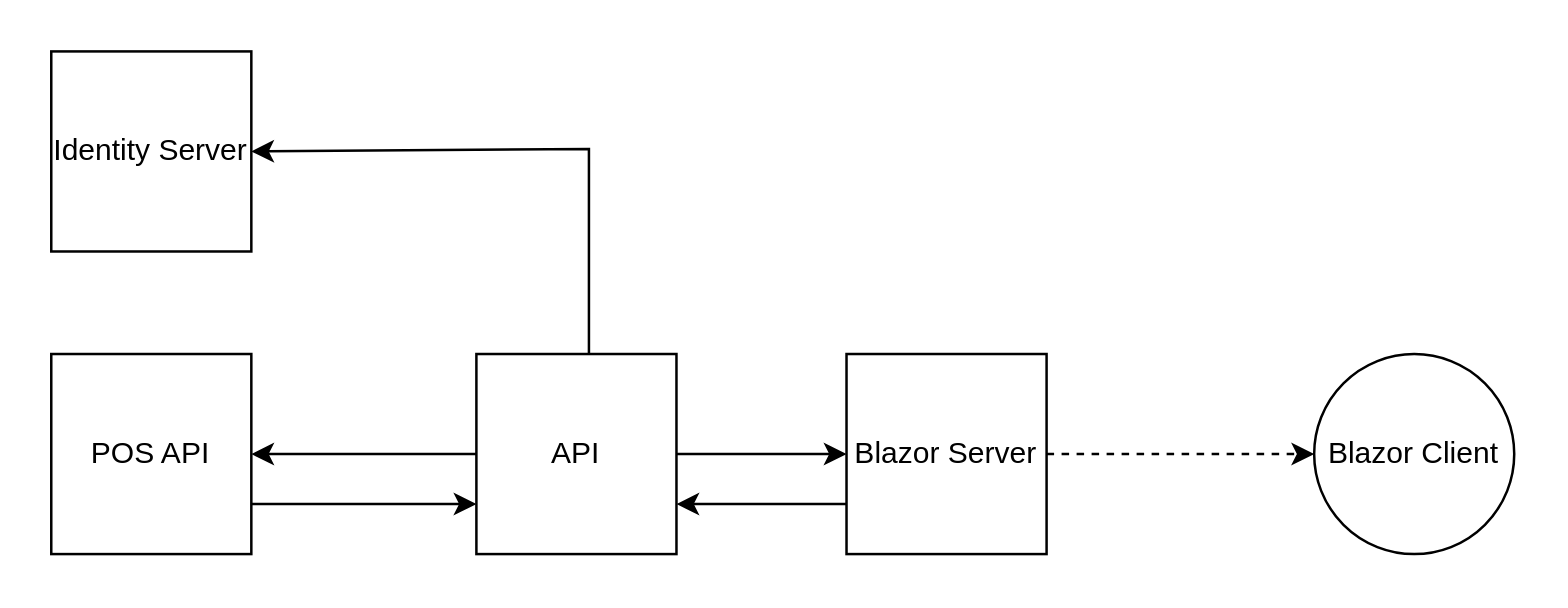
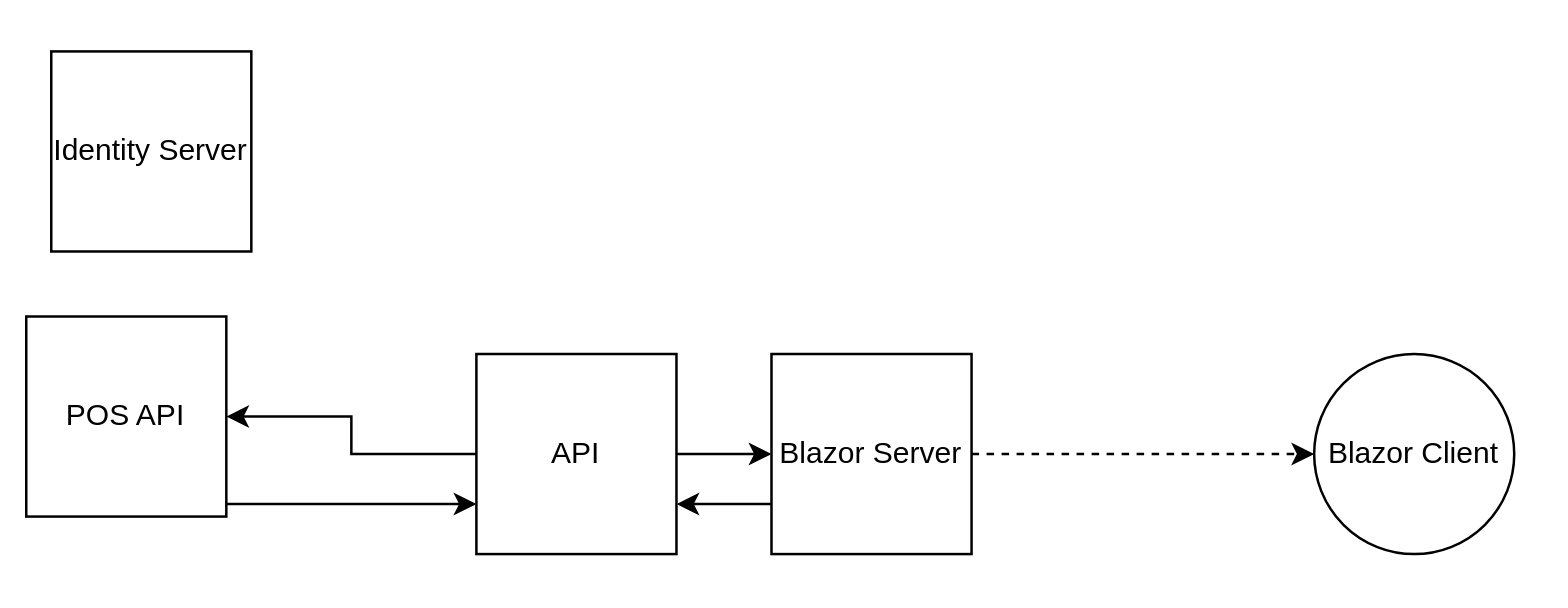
  <mxCell id="0" />
  <mxCell id="1" parent="0" />
  <mxCell id="2" style="edgeStyle=orthogonalEdgeStyle;rounded=0;orthogonalLoop=1;jettySize=auto;html=1;entryX=0;entryY=0.75;entryDx=0;entryDy=0;" edge="1" parent="1" source="3" target="7"><mxGeometry relative="1" as="geometry"><Array as="points"><mxPoint x="86" y="201" /><mxPoint x="86" y="201" /></Array></mxGeometry></mxCell>
- <mxCell id="3" value="POS API" style="whiteSpace=wrap;html=1;aspect=fixed;" vertex="1" parent="1"><mxGeometry x="20" y="141" width="80" height="80" as="geometry" /></mxCell>
+ <mxCell id="3" value="POS API" style="whiteSpace=wrap;html=1;aspect=fixed;" vertex="1" parent="1"><mxGeometry x="10" y="126" width="80" height="80" as="geometry" /></mxCell>
  <mxCell id="4" value="" style="edgeStyle=orthogonalEdgeStyle;rounded=0;orthogonalLoop=1;jettySize=auto;html=1;" edge="1" parent="1" source="7" target="3"><mxGeometry relative="1" as="geometry" /></mxCell>
- <mxCell id="5" style="edgeStyle=orthogonalEdgeStyle;rounded=0;orthogonalLoop=1;jettySize=auto;html=1;entryX=1;entryY=0.5;entryDx=0;entryDy=0;" edge="1" parent="1" source="7" target="8"><mxGeometry relative="1" as="geometry"><mxPoint x="230" y="59" as="targetPoint" /><Array as="points"><mxPoint x="235" y="59" /></Array></mxGeometry></mxCell>
  <mxCell id="6" value="" style="edgeStyle=orthogonalEdgeStyle;rounded=0;orthogonalLoop=1;jettySize=auto;html=1;" edge="1" parent="1" source="7" target="11"><mxGeometry relative="1" as="geometry" /></mxCell>
  <mxCell id="7" value="API" style="whiteSpace=wrap;html=1;aspect=fixed;" vertex="1" parent="1"><mxGeometry x="190" y="141" width="80" height="80" as="geometry" /></mxCell>
  <mxCell id="8" value="Identity Server" style="whiteSpace=wrap;html=1;aspect=fixed;" vertex="1" parent="1"><mxGeometry x="20" y="20" width="80" height="80" as="geometry" /></mxCell>
  <mxCell id="9" value="" style="edgeStyle=orthogonalEdgeStyle;rounded=0;orthogonalLoop=1;jettySize=auto;html=1;dashed=1;" edge="1" parent="1" source="11" target="12"><mxGeometry relative="1" as="geometry" /></mxCell>
  <mxCell id="10" style="edgeStyle=orthogonalEdgeStyle;rounded=0;orthogonalLoop=1;jettySize=auto;html=1;entryX=1;entryY=0.75;entryDx=0;entryDy=0;" edge="1" parent="1" source="11" target="7"><mxGeometry relative="1" as="geometry"><Array as="points"><mxPoint x="327" y="201" /><mxPoint x="327" y="201" /></Array></mxGeometry></mxCell>
- <mxCell id="11" value="Blazor Server" style="whiteSpace=wrap;html=1;aspect=fixed;" vertex="1" parent="1"><mxGeometry x="338" y="141" width="80" height="80" as="geometry" /></mxCell>
+ <mxCell id="11" value="Blazor Server" style="whiteSpace=wrap;html=1;aspect=fixed;" vertex="1" parent="1"><mxGeometry x="308" y="141" width="80" height="80" as="geometry" /></mxCell>
  <mxCell id="12" value="Blazor Client" style="ellipse;whiteSpace=wrap;html=1;aspect=fixed;" vertex="1" parent="1"><mxGeometry x="525" y="141" width="80" height="80" as="geometry" /></mxCell>
